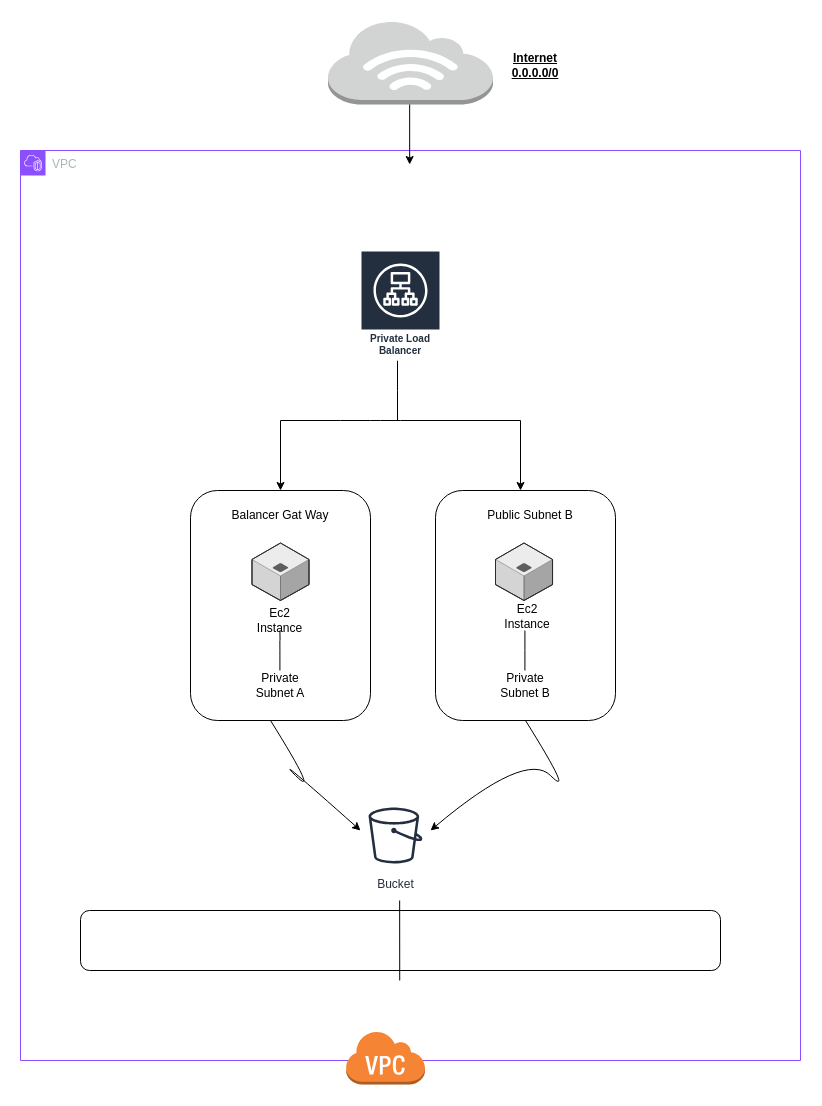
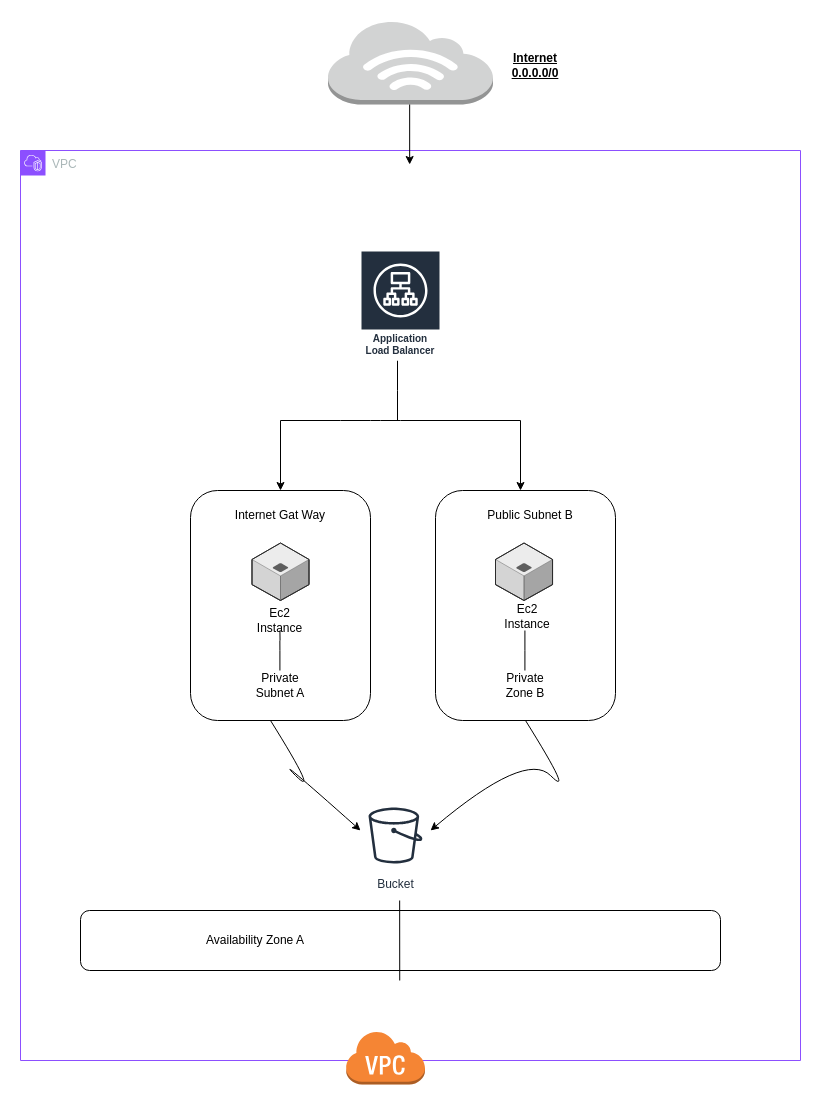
  <mxCell id="0" />
  <mxCell id="1" parent="0" />
  <mxCell id="2" value="VPC" style="points=[[0,0],[0.25,0],[0.5,0],[0.75,0],[1,0],[1,0.25],[1,0.5],[1,0.75],[1,1],[0.75,1],[0.5,1],[0.25,1],[0,1],[0,0.75],[0,0.5],[0,0.25]];outlineConnect=0;gradientColor=none;html=1;whiteSpace=wrap;fontSize=12;fontStyle=0;container=1;pointerEvents=0;collapsible=0;recursiveResize=0;shape=mxgraph.aws4.group;grIcon=mxgraph.aws4.group_vpc2;strokeColor=#8C4FFF;fillColor=none;verticalAlign=top;align=left;spacingLeft=30;fontColor=#AAB7B8;dashed=0;" vertex="1" parent="1"><mxGeometry x="20" y="150" width="780" height="910" as="geometry" /></mxCell>
  <mxCell id="3" value="" style="rounded=1;whiteSpace=wrap;html=1;" vertex="1" parent="2"><mxGeometry x="60" y="760" width="640" height="60" as="geometry" /></mxCell>
  <mxCell id="4" value="" style="endArrow=none;html=1;rounded=0;" edge="1" parent="2"><mxGeometry width="50" height="50" relative="1" as="geometry"><mxPoint x="379.22" y="830" as="sourcePoint" /><mxPoint x="379.17" y="750" as="targetPoint" /></mxGeometry></mxCell>
+ <mxCell id="5" value="Availability Zone A" style="text;html=1;whiteSpace=wrap;strokeColor=none;fillColor=none;align=center;verticalAlign=middle;rounded=0;" vertex="1" parent="2"><mxGeometry x="100" y="760" width="270" height="60" as="geometry" /></mxCell>
  <mxCell id="6" value="" style="endArrow=none;html=1;rounded=0;" edge="1" parent="1"><mxGeometry width="50" height="50" relative="1" as="geometry"><mxPoint x="397" y="420" as="sourcePoint" /><mxPoint x="397" y="360" as="targetPoint" /><Array as="points"><mxPoint x="397" y="390" /></Array></mxGeometry></mxCell>
  <mxCell id="7" value="" style="endArrow=none;html=1;rounded=0;" edge="1" parent="1"><mxGeometry width="50" height="50" relative="1" as="geometry"><mxPoint x="280" y="420" as="sourcePoint" /><mxPoint x="400" y="420" as="targetPoint" /><Array as="points"><mxPoint x="340" y="420" /><mxPoint x="370" y="420" /><mxPoint x="380" y="420" /></Array></mxGeometry></mxCell>
  <mxCell id="8" value="" style="endArrow=classic;html=1;rounded=0;" edge="1" parent="1"><mxGeometry width="50" height="50" relative="1" as="geometry"><mxPoint x="280" y="420" as="sourcePoint" /><mxPoint x="280" y="490" as="targetPoint" /></mxGeometry></mxCell>
  <mxCell id="9" value="" style="endArrow=none;html=1;rounded=0;" edge="1" parent="1"><mxGeometry width="50" height="50" relative="1" as="geometry"><mxPoint x="400" y="420" as="sourcePoint" /><mxPoint x="520" y="420" as="targetPoint" /><Array as="points" /></mxGeometry></mxCell>
  <mxCell id="10" value="" style="endArrow=classic;html=1;rounded=0;" edge="1" parent="1"><mxGeometry width="50" height="50" relative="1" as="geometry"><mxPoint x="520" y="420" as="sourcePoint" /><mxPoint x="520" y="490" as="targetPoint" /></mxGeometry></mxCell>
  <mxCell id="11" value="" style="rounded=1;whiteSpace=wrap;html=1;" vertex="1" parent="1"><mxGeometry x="190" y="490" width="180" height="230" as="geometry" /></mxCell>
  <mxCell id="12" value="" style="rounded=1;whiteSpace=wrap;html=1;" vertex="1" parent="1"><mxGeometry x="435" y="490" width="180" height="230" as="geometry" /></mxCell>
- <mxCell id="13" value="Balancer Gat Way" style="text;html=1;whiteSpace=wrap;strokeColor=none;fillColor=none;align=center;verticalAlign=middle;rounded=0;" vertex="1" parent="1"><mxGeometry x="220" y="500" width="120" height="30" as="geometry" /></mxCell>
+ <mxCell id="13" value="Internet Gat Way" style="text;html=1;whiteSpace=wrap;strokeColor=none;fillColor=none;align=center;verticalAlign=middle;rounded=0;" vertex="1" parent="1"><mxGeometry x="220" y="500" width="120" height="30" as="geometry" /></mxCell>
  <mxCell id="14" value="Public Subnet B" style="text;html=1;whiteSpace=wrap;strokeColor=none;fillColor=none;align=center;verticalAlign=middle;rounded=0;" vertex="1" parent="1"><mxGeometry x="470" y="500" width="120" height="30" as="geometry" /></mxCell>
  <mxCell id="15" value="" style="endArrow=none;html=1;rounded=0;" edge="1" parent="1" source="25"><mxGeometry width="50" height="50" relative="1" as="geometry"><mxPoint x="279.41" y="670" as="sourcePoint" /><mxPoint x="279.41" y="630" as="targetPoint" /><Array as="points" /></mxGeometry></mxCell>
  <mxCell id="16" value="" style="endArrow=none;html=1;rounded=0;" edge="1" parent="1"><mxGeometry width="50" height="50" relative="1" as="geometry"><mxPoint x="524.41" y="670" as="sourcePoint" /><mxPoint x="524.41" y="630" as="targetPoint" /><Array as="points"><mxPoint x="524.41" y="650" /></Array></mxGeometry></mxCell>
  <mxCell id="17" value="Private Subnet A" style="text;html=1;whiteSpace=wrap;strokeColor=none;fillColor=none;align=center;verticalAlign=middle;rounded=0;" vertex="1" parent="1"><mxGeometry x="250" y="670" width="60" height="30" as="geometry" /></mxCell>
- <mxCell id="18" value="Private Subnet B" style="text;html=1;whiteSpace=wrap;strokeColor=none;fillColor=none;align=center;verticalAlign=middle;rounded=0;" vertex="1" parent="1"><mxGeometry x="495" y="670" width="60" height="30" as="geometry" /></mxCell>
+ <mxCell id="18" value="Private Zone B" style="text;html=1;whiteSpace=wrap;strokeColor=none;fillColor=none;align=center;verticalAlign=middle;rounded=0;" vertex="1" parent="1"><mxGeometry x="495" y="670" width="60" height="30" as="geometry" /></mxCell>
  <mxCell id="19" value="" style="curved=1;endArrow=classic;html=1;rounded=0;" edge="1" parent="1"><mxGeometry width="50" height="50" relative="1" as="geometry"><mxPoint x="270" y="720" as="sourcePoint" /><mxPoint x="360" y="830" as="targetPoint" /><Array as="points"><mxPoint x="320" y="800" /><mxPoint x="270" y="750" /></Array></mxGeometry></mxCell>
  <mxCell id="20" value="" style="curved=1;endArrow=classic;html=1;rounded=0;" edge="1" parent="1"><mxGeometry width="50" height="50" relative="1" as="geometry"><mxPoint x="525" y="720" as="sourcePoint" /><mxPoint x="430" y="830" as="targetPoint" /><Array as="points"><mxPoint x="575" y="800" /><mxPoint x="525" y="750" /></Array></mxGeometry></mxCell>
  <mxCell id="21" value="Bucket" style="sketch=0;outlineConnect=0;fontColor=#232F3E;gradientColor=none;strokeColor=#232F3E;fillColor=#ffffff;dashed=0;verticalLabelPosition=bottom;verticalAlign=top;align=center;html=1;fontSize=12;fontStyle=0;aspect=fixed;shape=mxgraph.aws4.resourceIcon;resIcon=mxgraph.aws4.bucket;" vertex="1" parent="1"><mxGeometry x="360" y="800" width="70" height="70" as="geometry" /></mxCell>
- <mxCell id="22" value="Private Load Balancer" style="sketch=0;outlineConnect=0;fontColor=#232F3E;gradientColor=none;strokeColor=#ffffff;fillColor=#232F3E;dashed=0;verticalLabelPosition=middle;verticalAlign=bottom;align=center;html=1;whiteSpace=wrap;fontSize=10;fontStyle=1;spacing=3;shape=mxgraph.aws4.productIcon;prIcon=mxgraph.aws4.application_load_balancer;" vertex="1" parent="1"><mxGeometry x="360" y="250" width="80" height="110" as="geometry" /></mxCell>
+ <mxCell id="22" value="Application Load Balancer" style="sketch=0;outlineConnect=0;fontColor=#232F3E;gradientColor=none;strokeColor=#ffffff;fillColor=#232F3E;dashed=0;verticalLabelPosition=middle;verticalAlign=bottom;align=center;html=1;whiteSpace=wrap;fontSize=10;fontStyle=1;spacing=3;shape=mxgraph.aws4.productIcon;prIcon=mxgraph.aws4.application_load_balancer;" vertex="1" parent="1"><mxGeometry x="360" y="250" width="80" height="110" as="geometry" /></mxCell>
  <mxCell id="23" value="" style="verticalLabelPosition=bottom;html=1;verticalAlign=top;strokeWidth=1;align=center;outlineConnect=0;dashed=0;outlineConnect=0;shape=mxgraph.aws3d.application_server;fillColor=#ECECEC;strokeColor=#5E5E5E;aspect=fixed;strokeColor2=#292929;" vertex="1" parent="1"><mxGeometry x="251.48" y="542.5" width="57.04" height="57.5" as="geometry" /></mxCell>
  <mxCell id="24" value="" style="endArrow=none;html=1;rounded=0;" edge="1" parent="1" target="25"><mxGeometry width="50" height="50" relative="1" as="geometry"><mxPoint x="279.41" y="670" as="sourcePoint" /><mxPoint x="279.41" y="630" as="targetPoint" /><Array as="points"><mxPoint x="279.41" y="650" /></Array></mxGeometry></mxCell>
  <mxCell id="25" value="Ec2&lt;br&gt;Instance" style="text;html=1;whiteSpace=wrap;strokeColor=none;fillColor=none;align=center;verticalAlign=middle;rounded=0;" vertex="1" parent="1"><mxGeometry x="248.52" y="600" width="61.48" height="40" as="geometry" /></mxCell>
  <mxCell id="26" value="" style="verticalLabelPosition=bottom;html=1;verticalAlign=top;strokeWidth=1;align=center;outlineConnect=0;dashed=0;outlineConnect=0;shape=mxgraph.aws3d.application_server;fillColor=#ECECEC;strokeColor=#5E5E5E;aspect=fixed;strokeColor2=#292929;" vertex="1" parent="1"><mxGeometry x="495" y="542.5" width="57.04" height="57.5" as="geometry" /></mxCell>
  <mxCell id="27" value="Ec2&lt;br&gt;Instance" style="text;html=1;whiteSpace=wrap;strokeColor=none;fillColor=none;align=center;verticalAlign=middle;rounded=0;" vertex="1" parent="1"><mxGeometry x="493.52" y="610" width="66.48" height="12.5" as="geometry" /></mxCell>
  <mxCell id="28" value="" style="outlineConnect=0;dashed=0;verticalLabelPosition=bottom;verticalAlign=top;align=center;html=1;shape=mxgraph.aws3.internet_3;fillColor=#D2D3D3;gradientColor=none;strokeColor=#A9C4EB;" vertex="1" parent="1"><mxGeometry x="327.5" y="20" width="165" height="84" as="geometry" /></mxCell>
  <mxCell id="29" value="" style="endArrow=classic;html=1;rounded=0;" edge="1" parent="1"><mxGeometry width="50" height="50" relative="1" as="geometry"><mxPoint x="409.17" y="104" as="sourcePoint" /><mxPoint x="409.17" y="164" as="targetPoint" /></mxGeometry></mxCell>
  <mxCell id="30" value="" style="outlineConnect=0;dashed=0;verticalLabelPosition=bottom;verticalAlign=top;align=center;html=1;shape=mxgraph.aws3.virtual_private_cloud;fillColor=#F58534;gradientColor=none;" vertex="1" parent="1"><mxGeometry x="345" y="1030" width="79.5" height="54" as="geometry" /></mxCell>
  <mxCell id="31" value="&lt;span style=&quot;font-style: normal;&quot;&gt;&lt;u&gt;Internet&lt;br&gt;0.0.0.0/0&lt;/u&gt;&lt;/span&gt;" style="text;html=1;whiteSpace=wrap;strokeColor=none;fillColor=none;align=center;verticalAlign=middle;rounded=0;fontStyle=3" vertex="1" parent="1"><mxGeometry x="455" y="20" width="160" height="90" as="geometry" /></mxCell>
